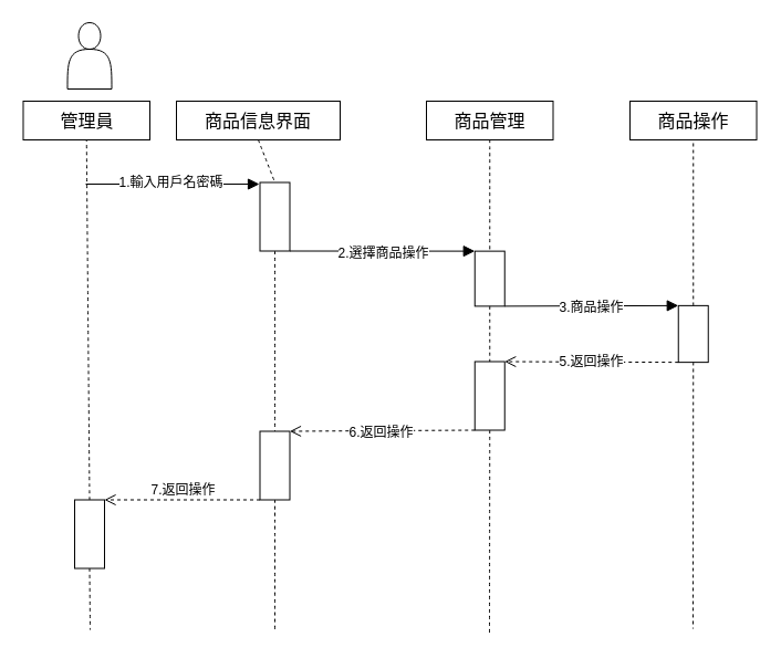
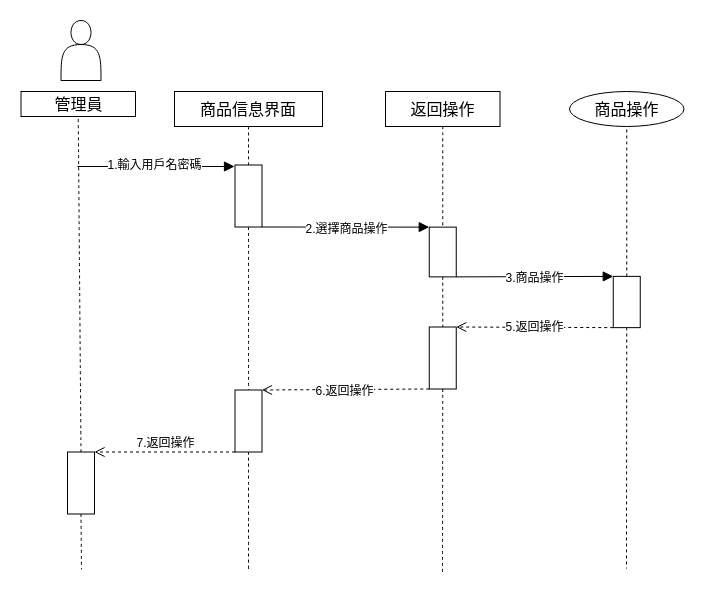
  <mxCell id="0" />
  <mxCell id="1" parent="0" />
- <mxCell id="2" value="管理員" style="rounded=0;whiteSpace=wrap;html=1;fontSize=16;" parent="1" vertex="1"><mxGeometry x="20.5" y="91" width="114.5" height="35" as="geometry" /></mxCell>
- <mxCell id="3" value="商品信息界面" style="rounded=0;whiteSpace=wrap;html=1;fontSize=16;" parent="1" vertex="1"><mxGeometry x="159" y="91" width="148" height="35" as="geometry" /></mxCell>
- <mxCell id="4" value="商品管理" style="rounded=0;whiteSpace=wrap;html=1;fontSize=16;" parent="1" vertex="1"><mxGeometry x="385" y="91" width="114.5" height="35" as="geometry" /></mxCell>
- <mxCell id="5" value="商品操作" style="rounded=0;whiteSpace=wrap;html=1;fontSize=16;" parent="1" vertex="1"><mxGeometry x="569" y="91" width="114.5" height="35" as="geometry" /></mxCell>
+ <mxCell id="2" value="管理員" style="rounded=0;whiteSpace=wrap;html=1;fontSize=16;" parent="1" vertex="1"><mxGeometry x="20.5" y="91" width="114.5" height="25" as="geometry" /></mxCell>
+ <mxCell id="3" value="商品信息界面" style="rounded=0;whiteSpace=wrap;html=1;fontSize=16;" parent="1" vertex="1"><mxGeometry x="174" y="91" width="148" height="35" as="geometry" /></mxCell>
+ <mxCell id="4" value="返回操作" style="rounded=0;whiteSpace=wrap;html=1;fontSize=16;" parent="1" vertex="1"><mxGeometry x="385" y="91" width="114.5" height="35" as="geometry" /></mxCell>
+ <mxCell id="5" value="商品操作" style="ellipse;whiteSpace=wrap;html=1;fontSize=16;" parent="1" vertex="1"><mxGeometry x="569" y="91" width="114.5" height="35" as="geometry" /></mxCell>
  <mxCell id="6" value="" style="shape=actor;whiteSpace=wrap;html=1;fontSize=16;" parent="1" vertex="1"><mxGeometry x="60.5" y="20" width="40" height="60" as="geometry" /></mxCell>
  <mxCell id="7" value="" style="endArrow=none;dashed=1;html=1;rounded=0;fontSize=12;startSize=8;endSize=8;curved=1;entryX=0.5;entryY=1;entryDx=0;entryDy=0;exitX=0;exitY=0.5;exitDx=0;exitDy=0;" parent="1" source="8" target="2" edge="1"><mxGeometry width="50" height="50" relative="1" as="geometry"><mxPoint x="78" y="341" as="sourcePoint" /><mxPoint x="437" y="261" as="targetPoint" /></mxGeometry></mxCell>
  <mxCell id="8" value="" style="rounded=0;whiteSpace=wrap;html=1;fontSize=16;rotation=90;" parent="1" vertex="1"><mxGeometry x="49.5" y="469" width="62" height="27" as="geometry" /></mxCell>
  <mxCell id="9" value="" style="endArrow=none;dashed=1;html=1;rounded=0;fontSize=12;startSize=8;endSize=8;curved=1;exitX=1;exitY=0.5;exitDx=0;exitDy=0;" parent="1" source="8" edge="1"><mxGeometry width="50" height="50" relative="1" as="geometry"><mxPoint x="387" y="311" as="sourcePoint" /><mxPoint x="81" y="569" as="targetPoint" /></mxGeometry></mxCell>
  <mxCell id="10" value="" style="rounded=0;whiteSpace=wrap;html=1;fontSize=16;rotation=90;" parent="1" vertex="1"><mxGeometry x="217" y="182" width="62" height="27" as="geometry" /></mxCell>
  <mxCell id="11" value="" style="rounded=0;whiteSpace=wrap;html=1;fontSize=16;rotation=90;" parent="1" vertex="1"><mxGeometry x="217" y="407" width="62" height="27" as="geometry" /></mxCell>
  <mxCell id="12" value="" style="rounded=0;whiteSpace=wrap;html=1;fontSize=16;rotation=90;" parent="1" vertex="1"><mxGeometry x="417.38" y="238" width="49.75" height="27" as="geometry" /></mxCell>
  <mxCell id="13" value="" style="rounded=0;whiteSpace=wrap;html=1;fontSize=16;rotation=90;" parent="1" vertex="1"><mxGeometry x="411.25" y="344" width="62" height="27" as="geometry" /></mxCell>
  <mxCell id="14" style="edgeStyle=none;curved=1;rounded=0;orthogonalLoop=1;jettySize=auto;html=1;exitX=0.5;exitY=0;exitDx=0;exitDy=0;fontSize=12;startSize=8;endSize=8;" parent="1" source="12" target="12" edge="1"><mxGeometry relative="1" as="geometry" /></mxCell>
  <mxCell id="15" value="" style="rounded=0;whiteSpace=wrap;html=1;fontSize=16;rotation=90;" parent="1" vertex="1"><mxGeometry x="600.63" y="288" width="51.25" height="27" as="geometry" /></mxCell>
  <mxCell id="16" value="" style="endArrow=none;dashed=1;html=1;rounded=0;fontSize=12;startSize=8;endSize=8;curved=1;entryX=0.5;entryY=1;entryDx=0;entryDy=0;exitX=0;exitY=0.5;exitDx=0;exitDy=0;" parent="1" source="15" target="5" edge="1"><mxGeometry width="50" height="50" relative="1" as="geometry"><mxPoint x="387" y="311" as="sourcePoint" /><mxPoint x="437" y="261" as="targetPoint" /></mxGeometry></mxCell>
  <mxCell id="17" value="" style="endArrow=none;dashed=1;html=1;rounded=0;fontSize=12;startSize=8;endSize=8;curved=1;exitX=1;exitY=0.5;exitDx=0;exitDy=0;" parent="1" source="15" edge="1"><mxGeometry width="50" height="50" relative="1" as="geometry"><mxPoint x="387" y="311" as="sourcePoint" /><mxPoint x="626" y="568" as="targetPoint" /></mxGeometry></mxCell>
  <mxCell id="18" value="" style="endArrow=none;dashed=1;html=1;rounded=0;fontSize=12;startSize=8;endSize=8;curved=1;exitX=0.5;exitY=1;exitDx=0;exitDy=0;entryX=0;entryY=0.5;entryDx=0;entryDy=0;" parent="1" source="3" target="10" edge="1"><mxGeometry width="50" height="50" relative="1" as="geometry"><mxPoint x="387" y="311" as="sourcePoint" /><mxPoint x="437" y="261" as="targetPoint" /></mxGeometry></mxCell>
  <mxCell id="19" value="" style="endArrow=none;dashed=1;html=1;rounded=0;fontSize=12;startSize=8;endSize=8;curved=1;exitX=1;exitY=0.5;exitDx=0;exitDy=0;entryX=0;entryY=0.5;entryDx=0;entryDy=0;" parent="1" source="10" target="11" edge="1"><mxGeometry width="50" height="50" relative="1" as="geometry"><mxPoint x="258" y="136" as="sourcePoint" /><mxPoint x="258" y="175" as="targetPoint" /></mxGeometry></mxCell>
  <mxCell id="20" value="" style="endArrow=none;dashed=1;html=1;rounded=0;fontSize=12;startSize=8;endSize=8;curved=1;exitX=1;exitY=0.5;exitDx=0;exitDy=0;" parent="1" source="11" edge="1"><mxGeometry width="50" height="50" relative="1" as="geometry"><mxPoint x="268" y="146" as="sourcePoint" /><mxPoint x="248" y="571" as="targetPoint" /></mxGeometry></mxCell>
  <mxCell id="21" value="" style="endArrow=none;dashed=1;html=1;rounded=0;fontSize=12;startSize=8;endSize=8;curved=1;entryX=0;entryY=0.5;entryDx=0;entryDy=0;exitX=0.5;exitY=1;exitDx=0;exitDy=0;" parent="1" source="4" target="12" edge="1"><mxGeometry width="50" height="50" relative="1" as="geometry"><mxPoint x="278" y="156" as="sourcePoint" /><mxPoint x="278" y="195" as="targetPoint" /></mxGeometry></mxCell>
  <mxCell id="22" value="" style="endArrow=none;dashed=1;html=1;rounded=0;fontSize=12;startSize=8;endSize=8;curved=1;entryX=0;entryY=0.5;entryDx=0;entryDy=0;exitX=1;exitY=0.5;exitDx=0;exitDy=0;" parent="1" source="12" target="13" edge="1"><mxGeometry width="50" height="50" relative="1" as="geometry"><mxPoint x="452" y="136" as="sourcePoint" /><mxPoint x="452" y="232" as="targetPoint" /></mxGeometry></mxCell>
  <mxCell id="23" value="" style="endArrow=none;dashed=1;html=1;rounded=0;fontSize=12;startSize=8;endSize=8;curved=1;exitX=1;exitY=0.5;exitDx=0;exitDy=0;" parent="1" source="13" edge="1"><mxGeometry width="50" height="50" relative="1" as="geometry"><mxPoint x="462" y="146" as="sourcePoint" /><mxPoint x="442" y="573" as="targetPoint" /></mxGeometry></mxCell>
  <mxCell id="24" value="1.輸入用戶名密碼" style="html=1;verticalAlign=bottom;endArrow=block;curved=0;rounded=0;fontSize=12;startSize=8;endSize=8;" parent="1" edge="1"><mxGeometry x="-0.019" y="-8" width="80" relative="1" as="geometry"><mxPoint x="77" y="166" as="sourcePoint" /><mxPoint x="234" y="166" as="targetPoint" /><mxPoint as="offset" /></mxGeometry></mxCell>
  <mxCell id="25" value="2.選擇商品操作" style="html=1;verticalAlign=bottom;endArrow=block;curved=0;rounded=0;fontSize=12;startSize=8;endSize=8;exitX=1;exitY=0;exitDx=0;exitDy=0;entryX=0;entryY=1;entryDx=0;entryDy=0;" parent="1" source="10" target="12" edge="1"><mxGeometry x="0.011" y="-11" width="80" relative="1" as="geometry"><mxPoint x="348" y="224" as="sourcePoint" /><mxPoint x="420" y="227" as="targetPoint" /><mxPoint as="offset" /></mxGeometry></mxCell>
  <mxCell id="26" value="3.商品操作" style="html=1;verticalAlign=bottom;endArrow=block;curved=0;rounded=0;fontSize=12;startSize=8;endSize=8;entryX=0;entryY=1;entryDx=0;entryDy=0;exitX=1;exitY=0;exitDx=0;exitDy=0;" parent="1" source="12" target="15" edge="1"><mxGeometry x="-0.004" y="-11" width="80" relative="1" as="geometry"><mxPoint x="386" y="288" as="sourcePoint" /><mxPoint x="452" y="286" as="targetPoint" /><mxPoint as="offset" /></mxGeometry></mxCell>
  <mxCell id="27" value="5.返回操作" style="html=1;verticalAlign=bottom;endArrow=open;dashed=1;endSize=8;curved=0;rounded=0;fontSize=12;exitX=1;exitY=1;exitDx=0;exitDy=0;entryX=0;entryY=0;entryDx=0;entryDy=0;" parent="1" source="15" target="13" edge="1"><mxGeometry x="0.003" y="9" relative="1" as="geometry"><mxPoint x="452" y="286" as="sourcePoint" /><mxPoint x="372" y="286" as="targetPoint" /><mxPoint as="offset" /></mxGeometry></mxCell>
  <mxCell id="28" value="6.返回操作" style="html=1;verticalAlign=bottom;endArrow=open;dashed=1;endSize=8;curved=0;rounded=0;fontSize=12;exitX=1;exitY=1;exitDx=0;exitDy=0;entryX=0;entryY=0;entryDx=0;entryDy=0;" parent="1" source="13" target="11" edge="1"><mxGeometry x="0.014" y="11" relative="1" as="geometry"><mxPoint x="452" y="286" as="sourcePoint" /><mxPoint x="372" y="286" as="targetPoint" /><mxPoint as="offset" /></mxGeometry></mxCell>
  <mxCell id="29" value="7.返回操作" style="html=1;verticalAlign=bottom;endArrow=open;dashed=1;endSize=8;curved=0;rounded=0;fontSize=12;entryX=0;entryY=0;entryDx=0;entryDy=0;exitX=1;exitY=1;exitDx=0;exitDy=0;" parent="1" source="11" target="8" edge="1"><mxGeometry relative="1" as="geometry"><mxPoint x="452" y="286" as="sourcePoint" /><mxPoint x="372" y="286" as="targetPoint" /></mxGeometry></mxCell>
